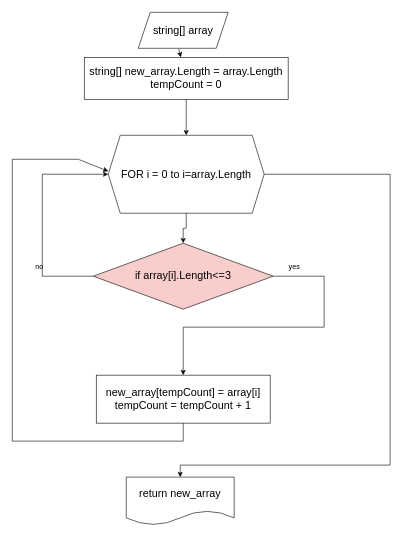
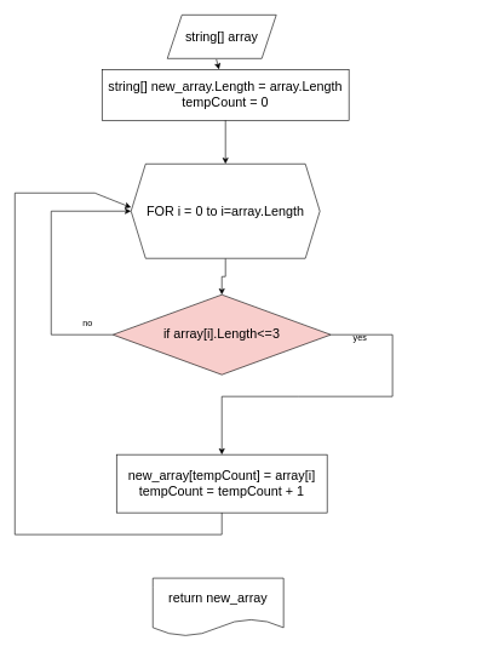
  <mxCell id="0" />
  <mxCell id="1" parent="0" />
  <mxCell id="2" value="&lt;font style=&quot;font-size: 18px;&quot;&gt;string[] array&lt;/font&gt;" style="shape=parallelogram;perimeter=parallelogramPerimeter;whiteSpace=wrap;html=1;fixedSize=1;" parent="1" vertex="1"><mxGeometry x="230" y="20" width="150" height="60" as="geometry" /></mxCell>
  <mxCell id="3" value="&lt;font style=&quot;font-size: 18px;&quot;&gt;string[] new_array.Length = array.Length&lt;br&gt;tempCount = 0&lt;/font&gt;" style="rounded=0;whiteSpace=wrap;html=1;" parent="1" vertex="1"><mxGeometry x="140" y="95" width="340" height="70" as="geometry" /></mxCell>
  <mxCell id="4" style="edgeStyle=orthogonalEdgeStyle;rounded=0;orthogonalLoop=1;jettySize=auto;html=1;exitX=0.5;exitY=1;exitDx=0;exitDy=0;entryX=0.5;entryY=0;entryDx=0;entryDy=0;" parent="1" source="5" target="8" edge="1"><mxGeometry relative="1" as="geometry" /></mxCell>
  <mxCell id="5" value="&lt;font style=&quot;font-size: 18px;&quot;&gt;FOR i = 0 to i=array.Length&lt;/font&gt;" style="shape=hexagon;perimeter=hexagonPerimeter2;whiteSpace=wrap;html=1;fixedSize=1;" parent="1" vertex="1"><mxGeometry x="180" y="225" width="260" height="130" as="geometry" /></mxCell>
  <mxCell id="6" value="" style="endArrow=classic;html=1;rounded=0;exitX=0.45;exitY=1.017;exitDx=0;exitDy=0;exitPerimeter=0;" parent="1" source="2" target="3" edge="1"><mxGeometry width="50" height="50" relative="1" as="geometry"><mxPoint x="500" y="305" as="sourcePoint" /><mxPoint x="550" y="255" as="targetPoint" /></mxGeometry></mxCell>
  <mxCell id="7" value="" style="endArrow=classic;html=1;rounded=0;exitX=0.5;exitY=1;exitDx=0;exitDy=0;" parent="1" source="3" edge="1"><mxGeometry width="50" height="50" relative="1" as="geometry"><mxPoint x="280" y="205" as="sourcePoint" /><mxPoint x="310" y="225" as="targetPoint" /></mxGeometry></mxCell>
  <mxCell id="8" value="&lt;font style=&quot;font-size: 18px;&quot;&gt;if array[i].Length&amp;lt;=3&lt;/font&gt;" style="rhombus;whiteSpace=wrap;html=1;fillColor=#f8cecc;" parent="1" vertex="1"><mxGeometry x="155" y="405" width="300" height="110" as="geometry" /></mxCell>
  <mxCell id="9" value="" style="endArrow=classic;html=1;rounded=0;exitX=0;exitY=0.5;exitDx=0;exitDy=0;entryX=0;entryY=0.5;entryDx=0;entryDy=0;" parent="1" source="8" target="5" edge="1"><mxGeometry width="50" height="50" relative="1" as="geometry"><mxPoint x="500" y="305" as="sourcePoint" /><mxPoint x="550" y="255" as="targetPoint" /><Array as="points"><mxPoint x="70" y="460" /><mxPoint x="70" y="290" /></Array></mxGeometry></mxCell>
- <mxCell id="10" value="no" style="text;html=1;align=center;verticalAlign=middle;resizable=0;points=[];autosize=1;strokeColor=none;fillColor=none;" parent="1" vertex="1"><mxGeometry x="45" y="430" width="40" height="30" as="geometry" /></mxCell>
+ <mxCell id="10" value="no" style="text;html=1;align=center;verticalAlign=middle;resizable=0;points=[];autosize=1;strokeColor=none;fillColor=none;" parent="1" vertex="1"><mxGeometry x="100" y="430" width="40" height="30" as="geometry" /></mxCell>
  <mxCell id="11" value="&lt;font style=&quot;font-size: 18px;&quot;&gt;new_array[tempCount] = array[i]&lt;br&gt;tempCount = tempCount + 1&lt;/font&gt;" style="rounded=0;whiteSpace=wrap;html=1;" parent="1" vertex="1"><mxGeometry x="160" y="625" width="290" height="80" as="geometry" /></mxCell>
  <mxCell id="12" value="" style="endArrow=classic;html=1;rounded=0;exitX=1;exitY=0.5;exitDx=0;exitDy=0;entryX=0.5;entryY=0;entryDx=0;entryDy=0;" parent="1" source="8" target="11" edge="1"><mxGeometry width="50" height="50" relative="1" as="geometry"><mxPoint x="450" y="495" as="sourcePoint" /><mxPoint x="500" y="445" as="targetPoint" /><Array as="points"><mxPoint x="540" y="460" /><mxPoint x="540" y="545" /><mxPoint x="410" y="545" /><mxPoint x="305" y="545" /></Array></mxGeometry></mxCell>
- <mxCell id="13" value="yes" style="text;html=1;align=center;verticalAlign=middle;resizable=0;points=[];autosize=1;strokeColor=none;fillColor=none;" parent="1" vertex="1"><mxGeometry x="470" y="430" width="40" height="30" as="geometry" /></mxCell>
+ <mxCell id="13" value="yes" style="text;html=1;align=center;verticalAlign=middle;resizable=0;points=[];autosize=1;strokeColor=none;fillColor=none;" parent="1" vertex="1"><mxGeometry x="475" y="450" width="40" height="30" as="geometry" /></mxCell>
  <mxCell id="14" value="" style="endArrow=classic;html=1;rounded=0;fontSize=18;exitX=0.5;exitY=1;exitDx=0;exitDy=0;" parent="1" source="11" edge="1"><mxGeometry width="50" height="50" relative="1" as="geometry"><mxPoint x="500" y="375" as="sourcePoint" /><mxPoint x="180" y="285" as="targetPoint" /><Array as="points"><mxPoint x="305" y="735" /><mxPoint x="20" y="735" /><mxPoint x="20" y="265" /><mxPoint x="130" y="265" /></Array></mxGeometry></mxCell>
  <mxCell id="15" value="return new_array" style="shape=document;whiteSpace=wrap;html=1;boundedLbl=1;fontSize=18;" parent="1" vertex="1"><mxGeometry x="210" y="795" width="180" height="80" as="geometry" /></mxCell>
- <mxCell id="16" value="" style="endArrow=classic;html=1;rounded=0;fontSize=18;exitX=1;exitY=0.5;exitDx=0;exitDy=0;entryX=0.5;entryY=0;entryDx=0;entryDy=0;" parent="1" source="5" target="15" edge="1"><mxGeometry width="50" height="50" relative="1" as="geometry"><mxPoint x="500" y="575" as="sourcePoint" /><mxPoint x="550" y="525" as="targetPoint" /><Array as="points"><mxPoint x="650" y="290" /><mxPoint x="650" y="615" /><mxPoint x="650" y="775" /><mxPoint x="300" y="775" /></Array></mxGeometry></mxCell>
